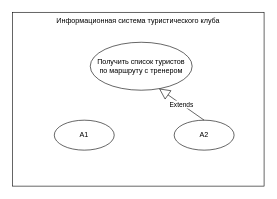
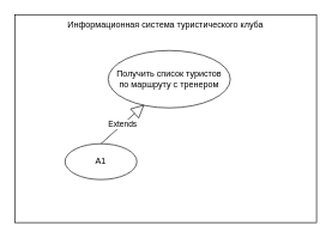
  <mxCell id="0" />
  <mxCell id="1" parent="0" />
  <mxCell id="2" value="" style="rounded=0;whiteSpace=wrap;html=1;" parent="1" vertex="1"><mxGeometry x="20" y="20" width="420" height="290" as="geometry" /></mxCell>
  <mxCell id="3" value="Информационная система туристического клуба" style="text;html=1;align=center;verticalAlign=middle;whiteSpace=wrap;rounded=0;" parent="1" vertex="1"><mxGeometry x="60" y="20" width="340" height="30" as="geometry" /></mxCell>
  <mxCell id="4" value="Получить список туристов&lt;div&gt;по маршруту с тренером&lt;/div&gt;" style="ellipse;whiteSpace=wrap;html=1;" parent="1" vertex="1"><mxGeometry x="150" y="70" width="170" height="80" as="geometry" /></mxCell>
  <mxCell id="5" value="А1" style="ellipse;whiteSpace=wrap;html=1;" parent="1" vertex="1"><mxGeometry x="90" y="200" width="100" height="50" as="geometry" /></mxCell>
- <mxCell id="6" value="А2" style="ellipse;whiteSpace=wrap;html=1;" parent="1" vertex="1"><mxGeometry x="290" y="200" width="100" height="50" as="geometry" /></mxCell>
- <mxCell id="8" value="Extends" style="endArrow=block;endSize=16;endFill=0;html=1;rounded=0;entryX=0.676;entryY=0.967;entryDx=0;entryDy=0;entryPerimeter=0;exitX=0.5;exitY=0;exitDx=0;exitDy=0;" parent="1" source="6" target="4" edge="1"><mxGeometry width="160" relative="1" as="geometry"><mxPoint x="30" y="210" as="sourcePoint" /><mxPoint x="190" y="210" as="targetPoint" /></mxGeometry></mxCell>
+ <mxCell id="7" value="Extends" style="endArrow=block;endSize=16;endFill=0;html=1;rounded=0;entryX=0.296;entryY=0.946;entryDx=0;entryDy=0;entryPerimeter=0;exitX=0.5;exitY=0;exitDx=0;exitDy=0;" parent="1" source="5" target="4" edge="1"><mxGeometry width="160" relative="1" as="geometry"><mxPoint x="30" y="210" as="sourcePoint" /><mxPoint x="190" y="210" as="targetPoint" /></mxGeometry></mxCell>
